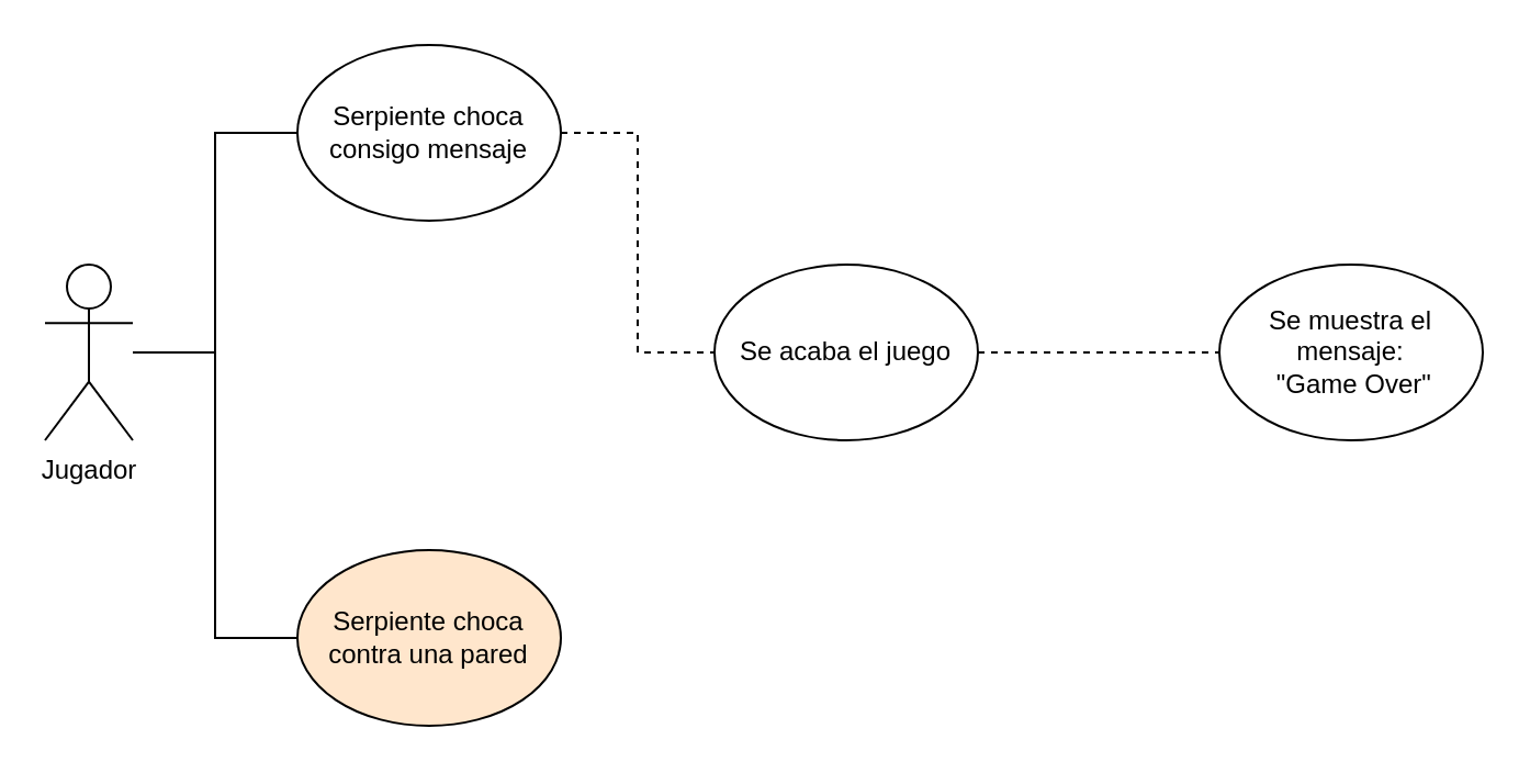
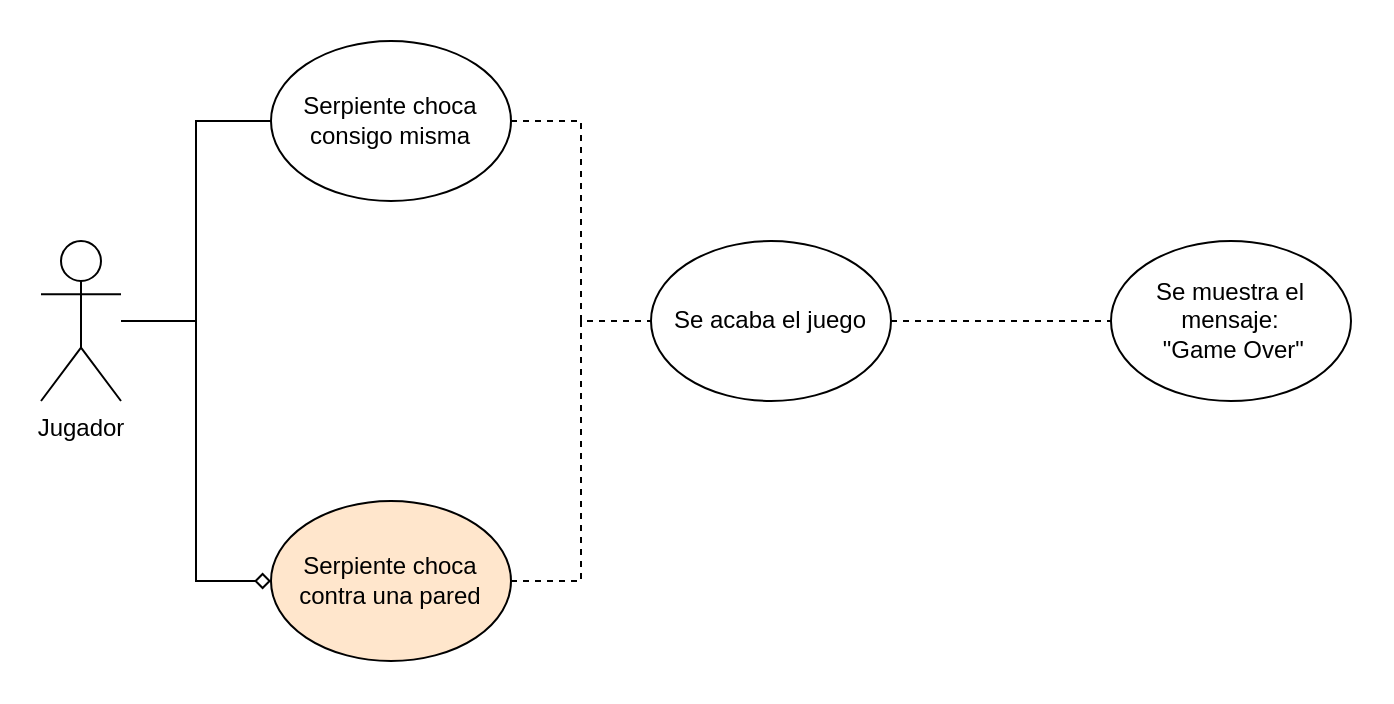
  <mxCell id="0" />
  <mxCell id="1" parent="0" />
  <mxCell id="2" style="edgeStyle=orthogonalEdgeStyle;rounded=0;orthogonalLoop=1;jettySize=auto;html=1;entryX=0;entryY=0.5;entryDx=0;entryDy=0;endArrow=none;endFill=0;" edge="1" parent="1" source="4" target="6"><mxGeometry relative="1" as="geometry" /></mxCell>
- <mxCell id="3" style="edgeStyle=orthogonalEdgeStyle;rounded=0;orthogonalLoop=1;jettySize=auto;html=1;entryX=0;entryY=0.5;entryDx=0;entryDy=0;endArrow=none;endFill=0;" edge="1" parent="1" source="4" target="8"><mxGeometry relative="1" as="geometry" /></mxCell>
+ <mxCell id="3" style="edgeStyle=orthogonalEdgeStyle;rounded=0;orthogonalLoop=1;jettySize=auto;html=1;entryX=0;entryY=0.5;entryDx=0;entryDy=0;endArrow=diamond;endFill=0;" edge="1" parent="1" source="4" target="8"><mxGeometry relative="1" as="geometry" /></mxCell>
  <mxCell id="4" value="Jugador" style="shape=umlActor;verticalLabelPosition=bottom;verticalAlign=top;html=1;outlineConnect=0;" vertex="1" parent="1"><mxGeometry x="20" y="120" width="40" height="80" as="geometry" /></mxCell>
  <mxCell id="5" style="edgeStyle=orthogonalEdgeStyle;rounded=0;orthogonalLoop=1;jettySize=auto;html=1;entryX=0;entryY=0.5;entryDx=0;entryDy=0;endArrow=none;endFill=0;dashed=1;" edge="1" parent="1" source="6" target="11"><mxGeometry relative="1" as="geometry" /></mxCell>
- <mxCell id="6" value="Serpiente choca consigo mensaje" style="ellipse;whiteSpace=wrap;html=1;" vertex="1" parent="1"><mxGeometry x="135" y="20" width="120" height="80" as="geometry" /></mxCell>
+ <mxCell id="6" value="Serpiente choca consigo misma" style="ellipse;whiteSpace=wrap;html=1;" vertex="1" parent="1"><mxGeometry x="135" y="20" width="120" height="80" as="geometry" /></mxCell>
+ <mxCell id="7" style="edgeStyle=orthogonalEdgeStyle;rounded=0;orthogonalLoop=1;jettySize=auto;html=1;entryX=0;entryY=0.5;entryDx=0;entryDy=0;dashed=1;endArrow=none;endFill=0;" edge="1" parent="1" source="8" target="11"><mxGeometry relative="1" as="geometry" /></mxCell>
  <mxCell id="8" value="Serpiente choca contra una pared" style="ellipse;whiteSpace=wrap;html=1;fillColor=#ffe6cc;" vertex="1" parent="1"><mxGeometry x="135" y="250" width="120" height="80" as="geometry" /></mxCell>
  <mxCell id="9" value="Se muestra el mensaje:&lt;br&gt;&amp;nbsp;&quot;Game Over&quot;" style="ellipse;whiteSpace=wrap;html=1;" vertex="1" parent="1"><mxGeometry x="555" y="120" width="120" height="80" as="geometry" /></mxCell>
  <mxCell id="10" style="edgeStyle=orthogonalEdgeStyle;rounded=0;orthogonalLoop=1;jettySize=auto;html=1;entryX=0;entryY=0.5;entryDx=0;entryDy=0;dashed=1;endArrow=none;endFill=0;" edge="1" parent="1" source="11" target="9"><mxGeometry relative="1" as="geometry" /></mxCell>
  <mxCell id="11" value="Se acaba el juego" style="ellipse;whiteSpace=wrap;html=1;" vertex="1" parent="1"><mxGeometry x="325" y="120" width="120" height="80" as="geometry" /></mxCell>
